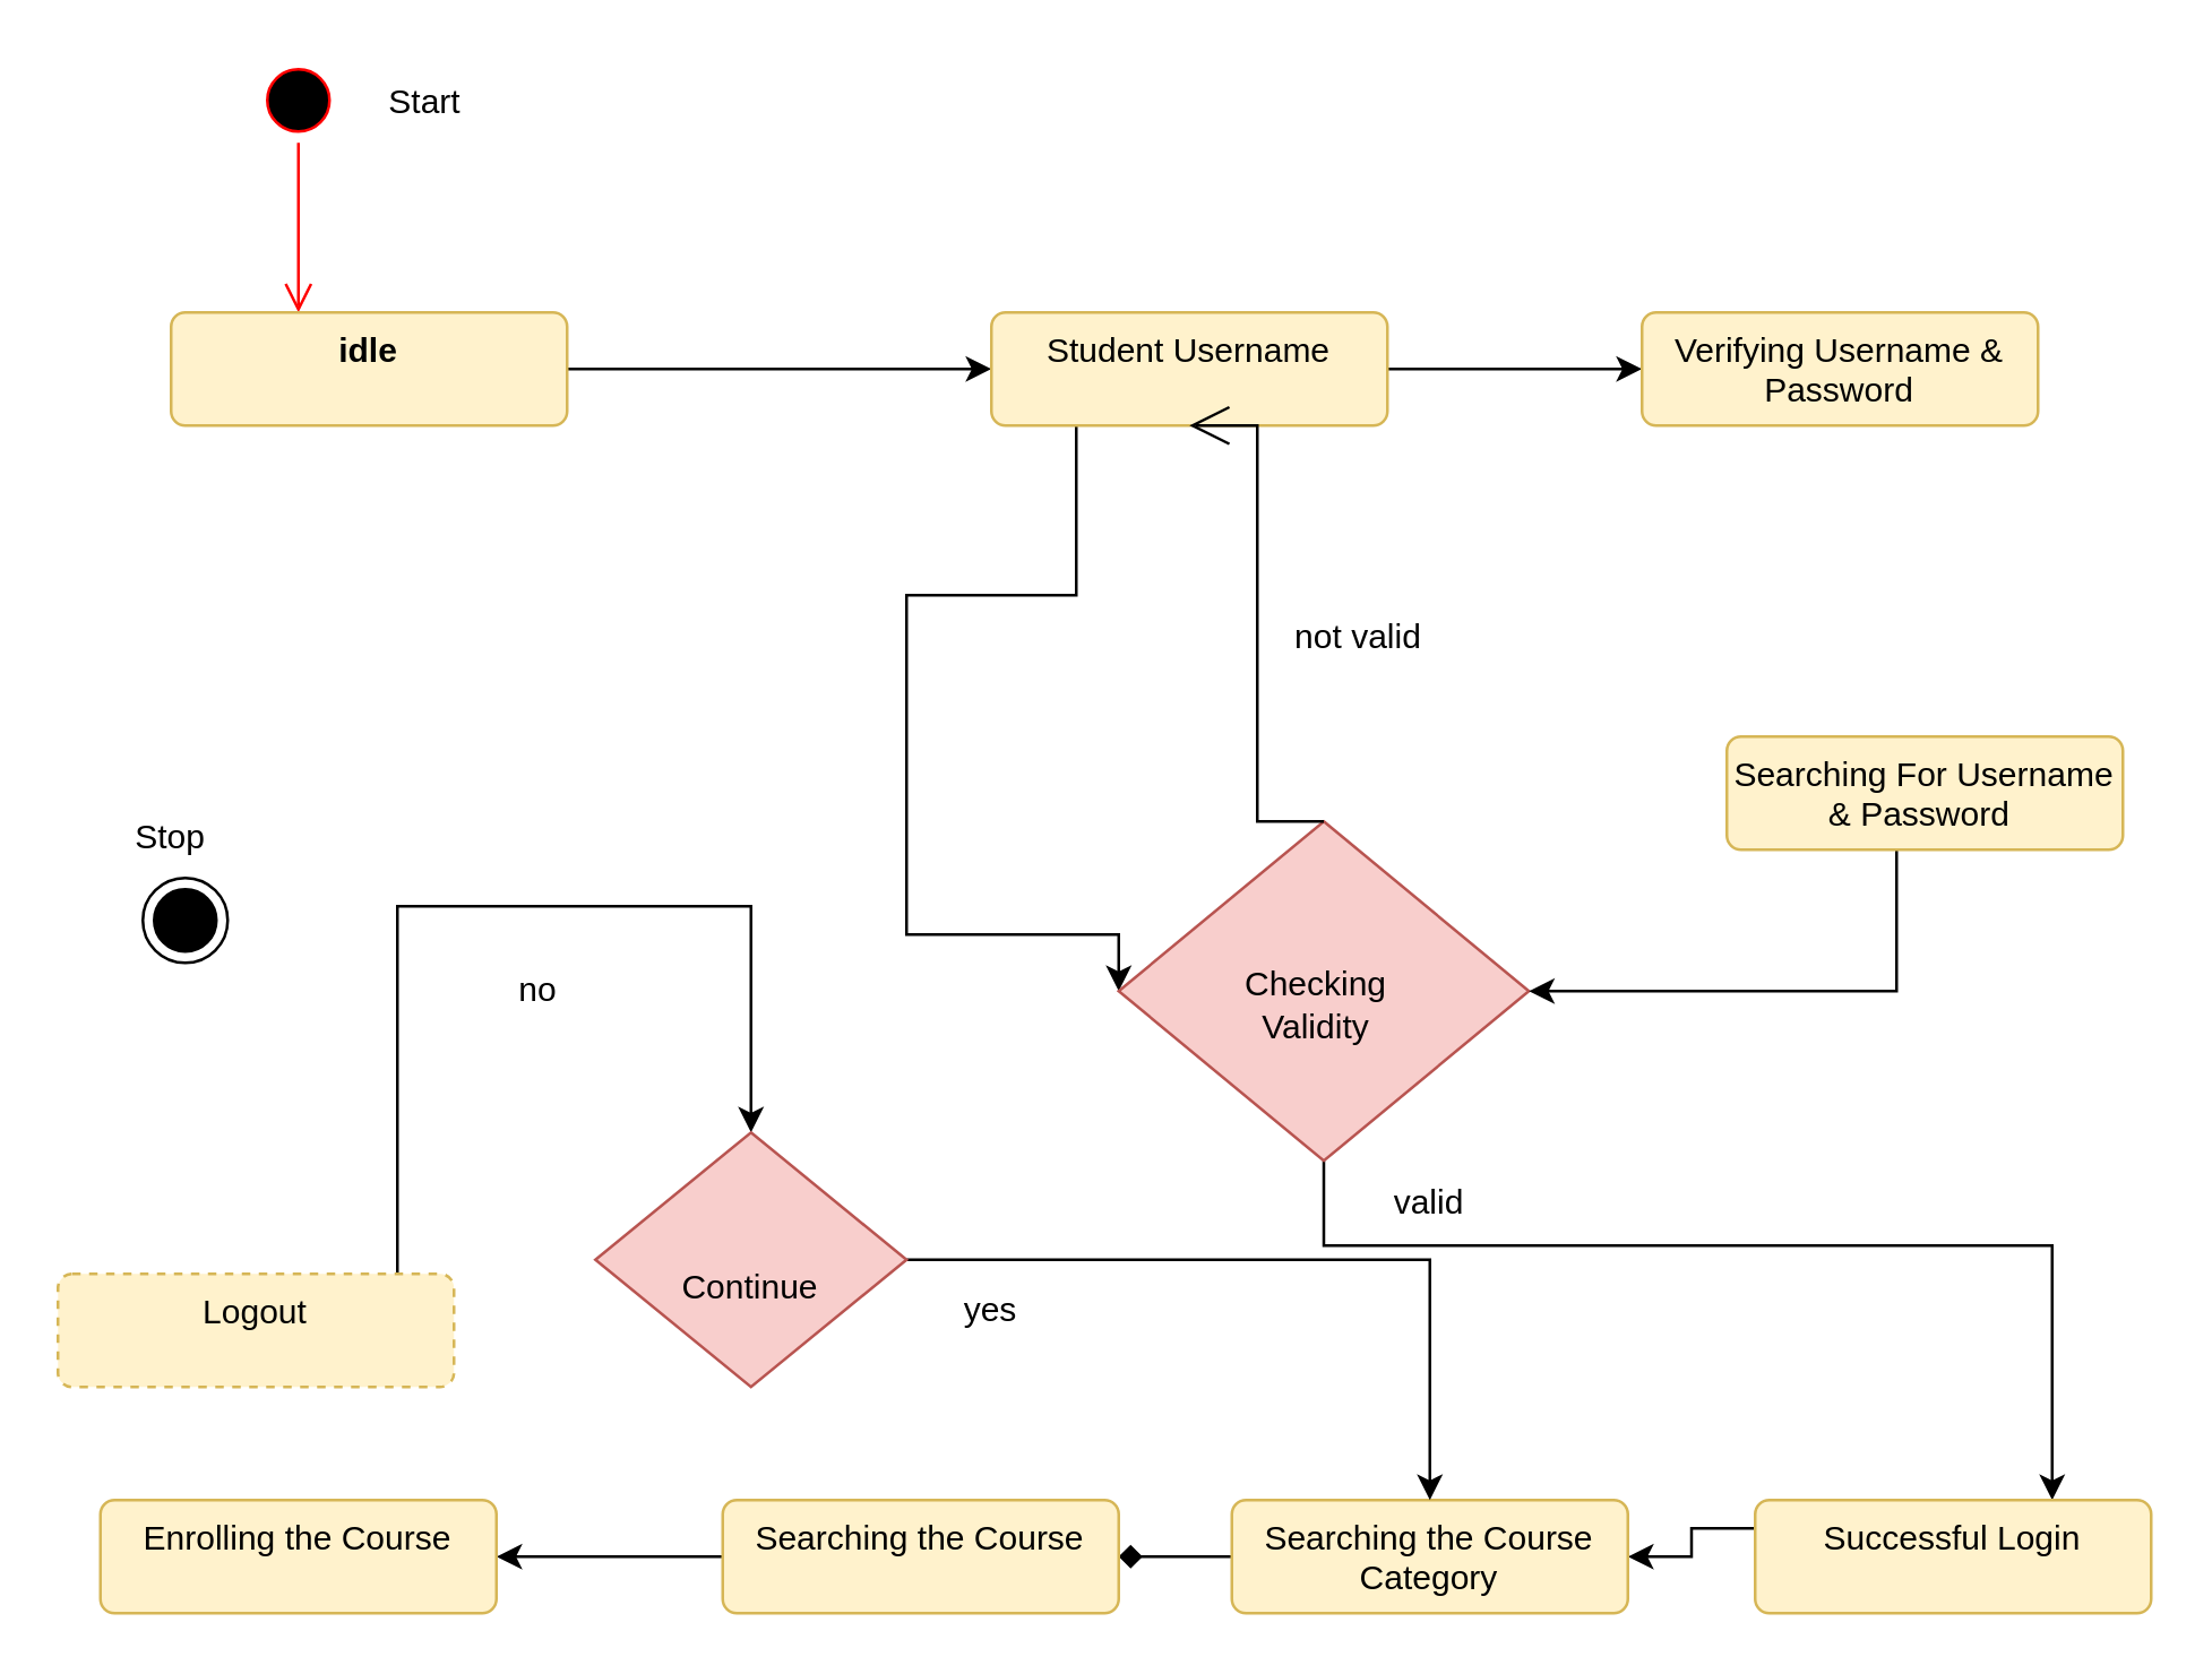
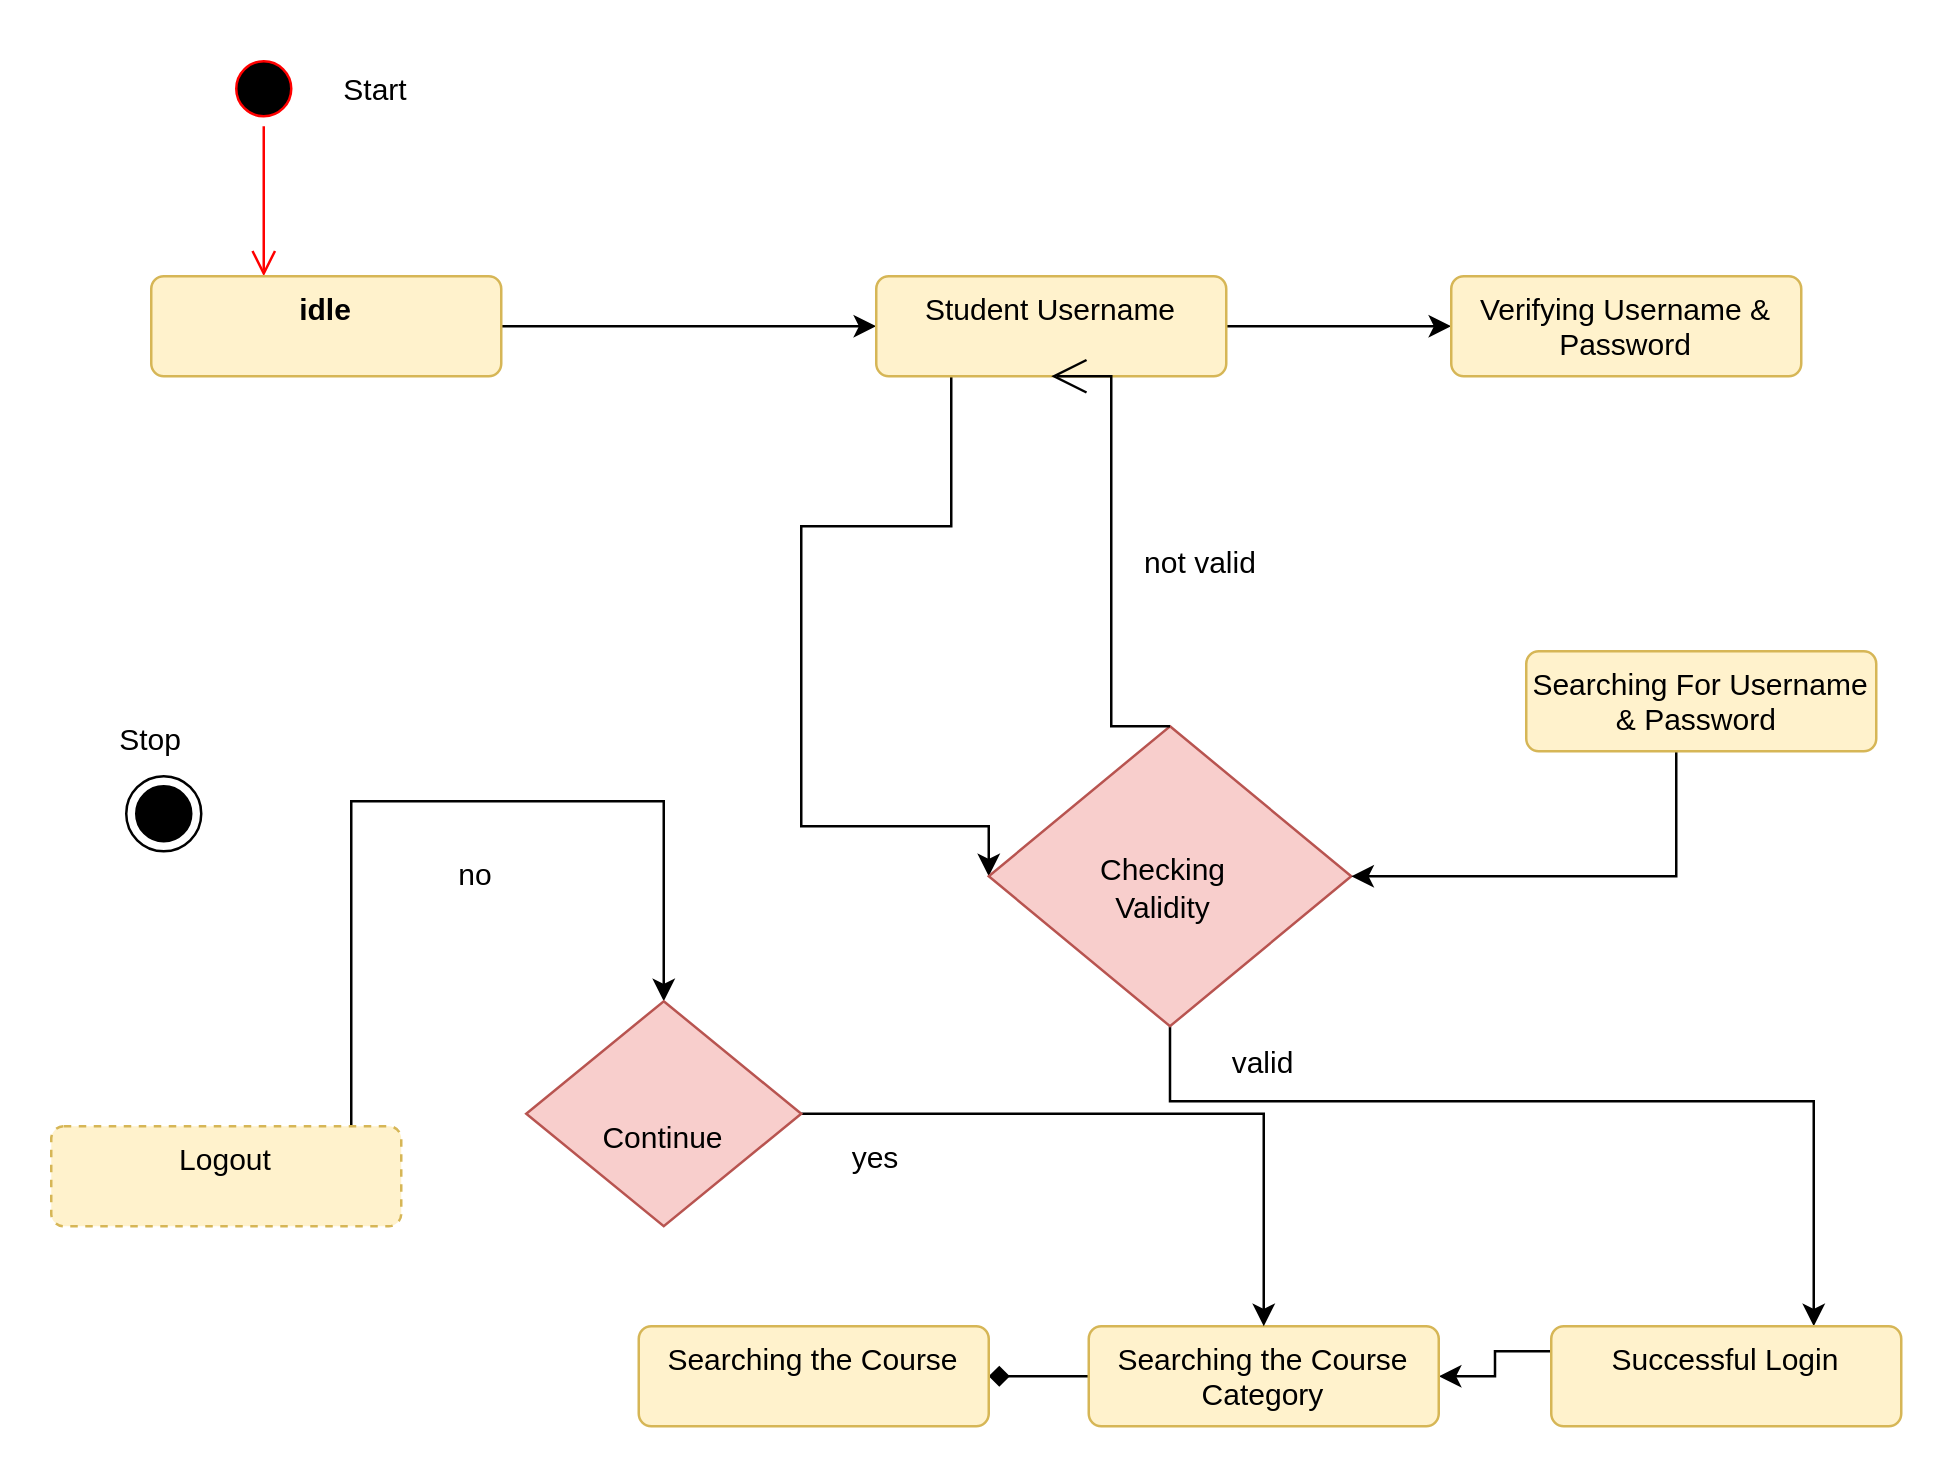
  <mxCell id="0" />
  <mxCell id="1" parent="0" />
  <mxCell id="2" value="" style="ellipse;html=1;shape=startState;fillColor=#000000;strokeColor=#ff0000;" vertex="1" parent="1"><mxGeometry x="90" y="20" width="30" height="30" as="geometry" /></mxCell>
  <mxCell id="3" value="" style="edgeStyle=orthogonalEdgeStyle;html=1;verticalAlign=bottom;endArrow=open;endSize=8;strokeColor=#ff0000;rounded=0;" edge="1" source="2" parent="1"><mxGeometry relative="1" as="geometry"><mxPoint x="105" y="110" as="targetPoint" /></mxGeometry></mxCell>
  <mxCell id="4" style="edgeStyle=orthogonalEdgeStyle;rounded=0;orthogonalLoop=1;jettySize=auto;html=1;entryX=0;entryY=0.5;entryDx=0;entryDy=0;" edge="1" parent="1" source="5" target="8"><mxGeometry relative="1" as="geometry" /></mxCell>
  <mxCell id="5" value="&lt;b&gt;idle&lt;/b&gt;" style="html=1;align=center;verticalAlign=top;rounded=1;absoluteArcSize=1;arcSize=10;dashed=0;whiteSpace=wrap;fillColor=#fff2cc;strokeColor=#d6b656;" vertex="1" parent="1"><mxGeometry x="60" y="110" width="140" height="40" as="geometry" /></mxCell>
  <mxCell id="6" style="edgeStyle=orthogonalEdgeStyle;rounded=0;orthogonalLoop=1;jettySize=auto;html=1;entryX=0;entryY=0.5;entryDx=0;entryDy=0;" edge="1" parent="1" source="8" target="11"><mxGeometry relative="1" as="geometry"><Array as="points"><mxPoint x="380" y="210" /><mxPoint x="320" y="210" /><mxPoint x="320" y="330" /></Array></mxGeometry></mxCell>
  <mxCell id="7" style="edgeStyle=orthogonalEdgeStyle;rounded=0;orthogonalLoop=1;jettySize=auto;html=1;exitX=1;exitY=0.5;exitDx=0;exitDy=0;entryX=0;entryY=0.5;entryDx=0;entryDy=0;" edge="1" parent="1" source="8" target="9"><mxGeometry relative="1" as="geometry" /></mxCell>
  <mxCell id="8" value="Student Username" style="html=1;align=center;verticalAlign=top;rounded=1;absoluteArcSize=1;arcSize=10;dashed=0;whiteSpace=wrap;fillColor=#fff2cc;strokeColor=#d6b656;" vertex="1" parent="1"><mxGeometry x="350" y="110" width="140" height="40" as="geometry" /></mxCell>
  <mxCell id="9" value="Verifying Username &amp;amp; Password" style="html=1;align=center;verticalAlign=top;rounded=1;absoluteArcSize=1;arcSize=10;dashed=0;whiteSpace=wrap;fillColor=#fff2cc;strokeColor=#d6b656;" vertex="1" parent="1"><mxGeometry x="580" y="110" width="140" height="40" as="geometry" /></mxCell>
  <mxCell id="10" style="edgeStyle=orthogonalEdgeStyle;rounded=0;orthogonalLoop=1;jettySize=auto;html=1;exitX=0.5;exitY=1;exitDx=0;exitDy=0;entryX=0.75;entryY=0;entryDx=0;entryDy=0;" edge="1" parent="1" source="11" target="16"><mxGeometry relative="1" as="geometry"><Array as="points"><mxPoint x="468" y="440" /><mxPoint x="725" y="440" /></Array></mxGeometry></mxCell>
  <mxCell id="11" value="" style="shape=rhombus;html=1;labelPosition=right;align=left;verticalAlign=middle;fillColor=#f8cecc;strokeColor=#b85450;" vertex="1" parent="1"><mxGeometry x="395" y="290" width="145" height="120" as="geometry" /></mxCell>
  <mxCell id="12" value="" style="edgeStyle=elbowEdgeStyle;html=1;elbow=horizontal;align=right;verticalAlign=bottom;rounded=0;labelBackgroundColor=none;endArrow=open;endSize=12;exitX=0.5;exitY=0;exitDx=0;exitDy=0;entryX=0.5;entryY=1;entryDx=0;entryDy=0;" edge="1" target="8" parent="1" source="11"><mxGeometry relative="1" as="geometry"><mxPoint x="430" y="270" as="sourcePoint" /><mxPoint x="490" y="240" as="targetPoint" /></mxGeometry></mxCell>
  <mxCell id="13" style="edgeStyle=orthogonalEdgeStyle;rounded=0;orthogonalLoop=1;jettySize=auto;html=1;entryX=1;entryY=0.5;entryDx=0;entryDy=0;" edge="1" parent="1" source="14" target="11"><mxGeometry relative="1" as="geometry"><Array as="points"><mxPoint x="670" y="350" /></Array></mxGeometry></mxCell>
  <mxCell id="14" value="Searching For Username &amp;amp; Password&amp;nbsp;" style="html=1;align=center;verticalAlign=top;rounded=1;absoluteArcSize=1;arcSize=10;dashed=0;whiteSpace=wrap;fillColor=#fff2cc;strokeColor=#d6b656;" vertex="1" parent="1"><mxGeometry x="610" y="260" width="140" height="40" as="geometry" /></mxCell>
  <mxCell id="15" style="edgeStyle=orthogonalEdgeStyle;rounded=0;orthogonalLoop=1;jettySize=auto;html=1;exitX=0;exitY=0.25;exitDx=0;exitDy=0;entryX=1;entryY=0.5;entryDx=0;entryDy=0;" edge="1" parent="1" source="16" target="18"><mxGeometry relative="1" as="geometry" /></mxCell>
  <mxCell id="16" value="Successful Login" style="html=1;align=center;verticalAlign=top;rounded=1;absoluteArcSize=1;arcSize=10;dashed=0;whiteSpace=wrap;fillColor=#fff2cc;strokeColor=#d6b656;" vertex="1" parent="1"><mxGeometry x="620" y="530" width="140" height="40" as="geometry" /></mxCell>
  <mxCell id="17" style="edgeStyle=orthogonalEdgeStyle;rounded=0;orthogonalLoop=1;jettySize=auto;html=1;exitX=0;exitY=0.5;exitDx=0;exitDy=0;entryX=1;entryY=0.5;entryDx=0;entryDy=0;endArrow=diamond;" edge="1" parent="1" source="18" target="20"><mxGeometry relative="1" as="geometry" /></mxCell>
  <mxCell id="18" value="Searching the Course Category" style="html=1;align=center;verticalAlign=top;rounded=1;absoluteArcSize=1;arcSize=10;dashed=0;whiteSpace=wrap;fillColor=#fff2cc;strokeColor=#d6b656;" vertex="1" parent="1"><mxGeometry x="435" y="530" width="140" height="40" as="geometry" /></mxCell>
- <mxCell id="19" style="edgeStyle=orthogonalEdgeStyle;rounded=0;orthogonalLoop=1;jettySize=auto;html=1;entryX=1;entryY=0.5;entryDx=0;entryDy=0;" edge="1" parent="1" source="20" target="21"><mxGeometry relative="1" as="geometry" /></mxCell>
  <mxCell id="20" value="Searching the Course" style="html=1;align=center;verticalAlign=top;rounded=1;absoluteArcSize=1;arcSize=10;dashed=0;whiteSpace=wrap;fillColor=#fff2cc;strokeColor=#d6b656;" vertex="1" parent="1"><mxGeometry x="255" y="530" width="140" height="40" as="geometry" /></mxCell>
- <mxCell id="21" value="Enrolling the Course" style="html=1;align=center;verticalAlign=top;rounded=1;absoluteArcSize=1;arcSize=10;dashed=0;whiteSpace=wrap;fillColor=#fff2cc;strokeColor=#d6b656;" vertex="1" parent="1"><mxGeometry x="35" y="530" width="140" height="40" as="geometry" /></mxCell>
  <mxCell id="22" style="edgeStyle=orthogonalEdgeStyle;rounded=0;orthogonalLoop=1;jettySize=auto;html=1;entryX=0.5;entryY=0;entryDx=0;entryDy=0;" edge="1" parent="1" source="23" target="25"><mxGeometry relative="1" as="geometry"><Array as="points"><mxPoint x="140" y="320" /><mxPoint x="265" y="320" /></Array></mxGeometry></mxCell>
  <mxCell id="23" value="Logout" style="html=1;align=center;verticalAlign=top;rounded=1;absoluteArcSize=1;arcSize=10;dashed=1;whiteSpace=wrap;fillColor=#fff2cc;strokeColor=#d6b656;" vertex="1" parent="1"><mxGeometry x="20" y="450" width="140" height="40" as="geometry" /></mxCell>
  <mxCell id="24" style="edgeStyle=orthogonalEdgeStyle;rounded=0;orthogonalLoop=1;jettySize=auto;html=1;entryX=0.5;entryY=0;entryDx=0;entryDy=0;" edge="1" parent="1" source="25" target="18"><mxGeometry relative="1" as="geometry" /></mxCell>
  <mxCell id="25" value="" style="shape=rhombus;html=1;labelPosition=right;align=left;verticalAlign=middle;fillColor=#f8cecc;strokeColor=#b85450;" vertex="1" parent="1"><mxGeometry x="210" y="400" width="110" height="90" as="geometry" /></mxCell>
  <mxCell id="26" value="" style="ellipse;html=1;shape=endState;fillColor=strokeColor;" vertex="1" parent="1"><mxGeometry x="50" y="310" width="30" height="30" as="geometry" /></mxCell>
  <mxCell id="27" value="Stop" style="text;html=1;align=center;verticalAlign=middle;whiteSpace=wrap;rounded=0;" vertex="1" parent="1"><mxGeometry x="30" y="281" width="60" height="30" as="geometry" /></mxCell>
  <mxCell id="28" value="Continue" style="text;html=1;align=center;verticalAlign=middle;whiteSpace=wrap;rounded=0;" vertex="1" parent="1"><mxGeometry x="235" y="440" width="60" height="30" as="geometry" /></mxCell>
  <mxCell id="29" value="Checking&lt;div&gt;Validity&lt;/div&gt;" style="text;html=1;align=center;verticalAlign=middle;whiteSpace=wrap;rounded=0;" vertex="1" parent="1"><mxGeometry x="435" y="340" width="60" height="30" as="geometry" /></mxCell>
  <mxCell id="30" value="not valid" style="text;html=1;align=center;verticalAlign=middle;whiteSpace=wrap;rounded=0;" vertex="1" parent="1"><mxGeometry x="450" y="210" width="60" height="30" as="geometry" /></mxCell>
  <mxCell id="31" value="valid" style="text;html=1;align=center;verticalAlign=middle;whiteSpace=wrap;rounded=0;" vertex="1" parent="1"><mxGeometry x="475" y="410" width="60" height="30" as="geometry" /></mxCell>
  <mxCell id="32" value="yes" style="text;html=1;align=center;verticalAlign=middle;whiteSpace=wrap;rounded=0;" vertex="1" parent="1"><mxGeometry x="320" y="440" width="60" height="45" as="geometry" /></mxCell>
  <mxCell id="33" value="no" style="text;html=1;align=center;verticalAlign=middle;whiteSpace=wrap;rounded=0;" vertex="1" parent="1"><mxGeometry x="160" y="335" width="60" height="30" as="geometry" /></mxCell>
  <mxCell id="34" value="Start" style="text;html=1;align=center;verticalAlign=middle;whiteSpace=wrap;rounded=0;" vertex="1" parent="1"><mxGeometry x="120" y="21" width="60" height="30" as="geometry" /></mxCell>
